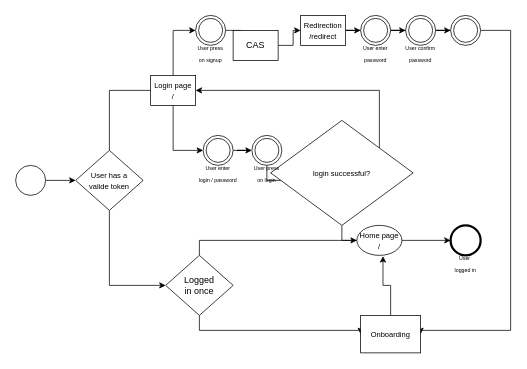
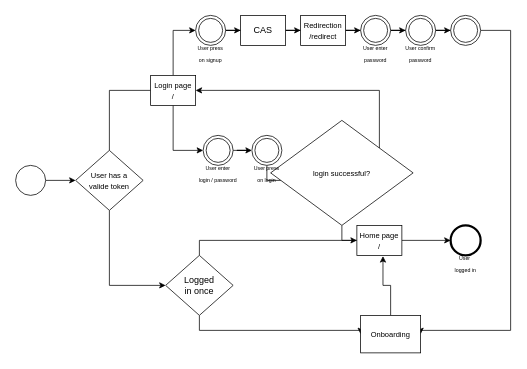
  <mxCell id="0" />
  <mxCell id="1" parent="0" />
  <mxCell id="2" value="" style="edgeStyle=orthogonalEdgeStyle;rounded=0;orthogonalLoop=1;jettySize=auto;html=1;" edge="1" parent="1" source="3" target="6"><mxGeometry relative="1" as="geometry" /></mxCell>
  <mxCell id="3" value="" style="ellipse;whiteSpace=wrap;html=1;aspect=fixed;" vertex="1" parent="1"><mxGeometry x="20" y="220" width="40" height="40" as="geometry" /></mxCell>
  <mxCell id="4" style="edgeStyle=orthogonalEdgeStyle;rounded=0;orthogonalLoop=1;jettySize=auto;html=1;entryX=0;entryY=0.5;entryDx=0;entryDy=0;endArrow=none;" edge="1" parent="1" source="6" target="9"><mxGeometry relative="1" as="geometry"><mxPoint x="180" y="120" as="targetPoint" /><Array as="points"><mxPoint x="145" y="120" /></Array></mxGeometry></mxCell>
  <mxCell id="5" style="edgeStyle=orthogonalEdgeStyle;rounded=0;orthogonalLoop=1;jettySize=auto;html=1;entryX=0;entryY=0.5;entryDx=0;entryDy=0;" edge="1" parent="1" source="6" target="31"><mxGeometry relative="1" as="geometry"><mxPoint x="145" y="380" as="targetPoint" /><Array as="points"><mxPoint x="145" y="380" /></Array></mxGeometry></mxCell>
  <mxCell id="6" value="&lt;font style=&quot;font-size: 10px&quot;&gt;User has a &lt;br&gt;valide token&lt;/font&gt;" style="rhombus;whiteSpace=wrap;html=1;" vertex="1" parent="1"><mxGeometry x="100" y="200" width="90" height="80" as="geometry" /></mxCell>
  <mxCell id="7" style="edgeStyle=orthogonalEdgeStyle;rounded=0;orthogonalLoop=1;jettySize=auto;html=1;entryX=0;entryY=0.5;entryDx=0;entryDy=0;" edge="1" parent="1" source="9" target="11"><mxGeometry relative="1" as="geometry"><Array as="points"><mxPoint x="230" y="40" /></Array></mxGeometry></mxCell>
  <mxCell id="8" style="edgeStyle=orthogonalEdgeStyle;rounded=0;orthogonalLoop=1;jettySize=auto;html=1;entryX=0;entryY=0.5;entryDx=0;entryDy=0;" edge="1" parent="1" source="9" target="25"><mxGeometry relative="1" as="geometry"><Array as="points"><mxPoint x="230" y="200" /></Array></mxGeometry></mxCell>
  <mxCell id="9" value="&lt;font style=&quot;font-size: 10px&quot;&gt;Login page&lt;br&gt;/&lt;/font&gt;" style="rounded=0;whiteSpace=wrap;html=1;" vertex="1" parent="1"><mxGeometry x="200" y="100" width="60" height="40" as="geometry" /></mxCell>
  <mxCell id="10" style="edgeStyle=orthogonalEdgeStyle;rounded=0;orthogonalLoop=1;jettySize=auto;html=1;entryX=0;entryY=0.5;entryDx=0;entryDy=0;" edge="1" parent="1" source="11" target="13"><mxGeometry relative="1" as="geometry" /></mxCell>
  <mxCell id="11" value="" style="ellipse;shape=doubleEllipse;whiteSpace=wrap;html=1;aspect=fixed;" vertex="1" parent="1"><mxGeometry x="260" y="20" width="40" height="40" as="geometry" /></mxCell>
  <mxCell id="12" style="edgeStyle=orthogonalEdgeStyle;rounded=0;orthogonalLoop=1;jettySize=auto;html=1;entryX=0;entryY=0.5;entryDx=0;entryDy=0;" edge="1" parent="1" source="13" target="15"><mxGeometry relative="1" as="geometry" /></mxCell>
- <mxCell id="13" value="&lt;font style=&quot;font-size: 12px&quot;&gt;CAS&lt;/font&gt;" style="rounded=0;whiteSpace=wrap;html=1;" vertex="1" parent="1"><mxGeometry x="310" y="40" width="60" height="40" as="geometry" /></mxCell>
+ <mxCell id="13" value="&lt;font style=&quot;font-size: 12px&quot;&gt;CAS&lt;/font&gt;" style="rounded=0;whiteSpace=wrap;html=1;" vertex="1" parent="1"><mxGeometry x="320" y="20" width="60" height="40" as="geometry" /></mxCell>
  <mxCell id="14" style="edgeStyle=orthogonalEdgeStyle;rounded=0;orthogonalLoop=1;jettySize=auto;html=1;entryX=0;entryY=0.5;entryDx=0;entryDy=0;" edge="1" parent="1" source="15" target="17"><mxGeometry relative="1" as="geometry" /></mxCell>
  <mxCell id="15" value="&lt;font style=&quot;font-size: 10px&quot;&gt;Redirection&lt;br&gt;/redirect&lt;/font&gt;" style="rounded=0;whiteSpace=wrap;html=1;" vertex="1" parent="1"><mxGeometry x="400" y="20" width="60" height="40" as="geometry" /></mxCell>
  <mxCell id="16" style="edgeStyle=orthogonalEdgeStyle;rounded=0;orthogonalLoop=1;jettySize=auto;html=1;entryX=0;entryY=0.5;entryDx=0;entryDy=0;" edge="1" parent="1" source="17" target="19"><mxGeometry relative="1" as="geometry" /></mxCell>
  <mxCell id="17" value="" style="ellipse;shape=doubleEllipse;whiteSpace=wrap;html=1;aspect=fixed;" vertex="1" parent="1"><mxGeometry x="480" y="20" width="40" height="40" as="geometry" /></mxCell>
  <mxCell id="18" style="edgeStyle=orthogonalEdgeStyle;rounded=0;orthogonalLoop=1;jettySize=auto;html=1;" edge="1" parent="1" source="19" target="21"><mxGeometry relative="1" as="geometry" /></mxCell>
  <mxCell id="19" value="" style="ellipse;shape=doubleEllipse;whiteSpace=wrap;html=1;aspect=fixed;" vertex="1" parent="1"><mxGeometry x="540" y="20" width="40" height="40" as="geometry" /></mxCell>
  <mxCell id="20" style="edgeStyle=orthogonalEdgeStyle;rounded=0;orthogonalLoop=1;jettySize=auto;html=1;entryX=1;entryY=0.5;entryDx=0;entryDy=0;" edge="1" parent="1" source="21" target="35"><mxGeometry relative="1" as="geometry"><mxPoint x="700" y="430" as="targetPoint" /><Array as="points"><mxPoint x="680" y="40" /><mxPoint x="680" y="440" /></Array></mxGeometry></mxCell>
  <mxCell id="21" value="" style="ellipse;shape=doubleEllipse;whiteSpace=wrap;html=1;aspect=fixed;" vertex="1" parent="1"><mxGeometry x="600" y="20" width="40" height="40" as="geometry" /></mxCell>
  <mxCell id="22" style="edgeStyle=orthogonalEdgeStyle;rounded=0;orthogonalLoop=1;jettySize=auto;html=1;entryX=0;entryY=0.5;entryDx=0;entryDy=0;" edge="1" parent="1" source="23" target="28"><mxGeometry relative="1" as="geometry" /></mxCell>
  <mxCell id="23" value="" style="ellipse;shape=doubleEllipse;whiteSpace=wrap;html=1;aspect=fixed;" vertex="1" parent="1"><mxGeometry x="335" y="180" width="40" height="40" as="geometry" /></mxCell>
  <mxCell id="24" style="edgeStyle=orthogonalEdgeStyle;rounded=0;orthogonalLoop=1;jettySize=auto;html=1;entryX=0;entryY=0.5;entryDx=0;entryDy=0;" edge="1" parent="1" source="25" target="23"><mxGeometry relative="1" as="geometry"><mxPoint x="320" y="200" as="targetPoint" /></mxGeometry></mxCell>
  <mxCell id="25" value="" style="ellipse;shape=doubleEllipse;whiteSpace=wrap;html=1;aspect=fixed;" vertex="1" parent="1"><mxGeometry x="270" y="180" width="40" height="40" as="geometry" /></mxCell>
  <mxCell id="26" style="edgeStyle=orthogonalEdgeStyle;rounded=0;orthogonalLoop=1;jettySize=auto;html=1;entryX=1;entryY=0.5;entryDx=0;entryDy=0;" edge="1" parent="1" source="28" target="9"><mxGeometry relative="1" as="geometry"><Array as="points"><mxPoint x="505" y="120" /></Array></mxGeometry></mxCell>
  <mxCell id="27" style="edgeStyle=orthogonalEdgeStyle;rounded=0;orthogonalLoop=1;jettySize=auto;html=1;entryX=0.5;entryY=0;entryDx=0;entryDy=0;" edge="1" parent="1" source="28" target="33"><mxGeometry relative="1" as="geometry" /></mxCell>
  <mxCell id="28" value="&lt;font style=&quot;font-size: 10px&quot;&gt;login successful?&lt;/font&gt;" style="rhombus;whiteSpace=wrap;html=1;" vertex="1" parent="1"><mxGeometry x="360" y="160" width="190" height="140" as="geometry" /></mxCell>
  <mxCell id="29" style="edgeStyle=orthogonalEdgeStyle;rounded=0;orthogonalLoop=1;jettySize=auto;html=1;entryX=0;entryY=0.5;entryDx=0;entryDy=0;" edge="1" parent="1" source="31" target="33"><mxGeometry relative="1" as="geometry"><mxPoint x="265" y="320" as="targetPoint" /><Array as="points"><mxPoint x="265" y="320" /></Array></mxGeometry></mxCell>
  <mxCell id="30" style="edgeStyle=orthogonalEdgeStyle;rounded=0;orthogonalLoop=1;jettySize=auto;html=1;entryX=0;entryY=0.5;entryDx=0;entryDy=0;" edge="1" parent="1" source="31" target="35"><mxGeometry relative="1" as="geometry"><mxPoint x="265" y="440" as="targetPoint" /><Array as="points"><mxPoint x="265" y="440" /></Array></mxGeometry></mxCell>
  <mxCell id="31" value="&lt;font style=&quot;font-size: 12px&quot;&gt;Logged &lt;br&gt;in once&lt;/font&gt;" style="rhombus;whiteSpace=wrap;html=1;" vertex="1" parent="1"><mxGeometry x="220" y="340" width="90" height="80" as="geometry" /></mxCell>
  <mxCell id="32" style="edgeStyle=orthogonalEdgeStyle;rounded=0;orthogonalLoop=1;jettySize=auto;html=1;entryX=0;entryY=0.5;entryDx=0;entryDy=0;" edge="1" parent="1" source="33" target="36"><mxGeometry relative="1" as="geometry" /></mxCell>
- <mxCell id="33" value="&lt;font style=&quot;font-size: 10px&quot;&gt;Home page&lt;br&gt;/&lt;/font&gt;" style="ellipse;whiteSpace=wrap;html=1;" vertex="1" parent="1"><mxGeometry x="475" y="300" width="60" height="40" as="geometry" /></mxCell>
+ <mxCell id="33" value="&lt;font style=&quot;font-size: 10px&quot;&gt;Home page&lt;br&gt;/&lt;/font&gt;" style="rounded=0;whiteSpace=wrap;html=1;" vertex="1" parent="1"><mxGeometry x="475" y="300" width="60" height="40" as="geometry" /></mxCell>
  <mxCell id="34" style="edgeStyle=orthogonalEdgeStyle;rounded=0;orthogonalLoop=1;jettySize=auto;html=1;entryX=0.58;entryY=1.025;entryDx=0;entryDy=0;entryPerimeter=0;" edge="1" parent="1" source="35" target="33"><mxGeometry relative="1" as="geometry" /></mxCell>
  <mxCell id="35" value="&lt;font style=&quot;font-size: 10px&quot;&gt;Onboarding&lt;/font&gt;" style="rounded=0;whiteSpace=wrap;html=1;" vertex="1" parent="1"><mxGeometry x="480" y="420" width="80" height="50" as="geometry" /></mxCell>
  <mxCell id="36" value="" style="shape=mxgraph.bpmn.shape;html=1;verticalLabelPosition=bottom;labelBackgroundColor=#ffffff;verticalAlign=top;align=center;perimeter=ellipsePerimeter;outlineConnect=0;outline=end;symbol=general;" vertex="1" parent="1"><mxGeometry x="600" y="300" width="40" height="40" as="geometry" /></mxCell>
  <mxCell id="37" value="&lt;font style=&quot;font-size: 7px&quot;&gt;User press on signup&lt;/font&gt;" style="text;html=1;strokeColor=none;fillColor=none;align=center;verticalAlign=middle;whiteSpace=wrap;rounded=0;" vertex="1" parent="1"><mxGeometry x="260" y="60" width="40" height="20" as="geometry" /></mxCell>
  <mxCell id="38" value="&lt;font style=&quot;font-size: 7px&quot;&gt;User enter&lt;br&gt;password&lt;br&gt;&lt;/font&gt;" style="text;html=1;strokeColor=none;fillColor=none;align=center;verticalAlign=middle;whiteSpace=wrap;rounded=0;" vertex="1" parent="1"><mxGeometry x="480" y="65" width="40" height="10" as="geometry" /></mxCell>
  <mxCell id="39" value="&lt;font style=&quot;font-size: 7px&quot;&gt;User confirm&lt;br&gt;password&lt;br&gt;&lt;/font&gt;" style="text;html=1;strokeColor=none;fillColor=none;align=center;verticalAlign=middle;whiteSpace=wrap;rounded=0;" vertex="1" parent="1"><mxGeometry x="535" y="60" width="50" height="20" as="geometry" /></mxCell>
  <mxCell id="40" value="&lt;font style=&quot;font-size: 7px&quot;&gt;User enter&lt;br&gt;login / password&lt;br&gt;&lt;/font&gt;" style="text;html=1;strokeColor=none;fillColor=none;align=center;verticalAlign=middle;whiteSpace=wrap;rounded=0;" vertex="1" parent="1"><mxGeometry x="260" y="220" width="60" height="20" as="geometry" /></mxCell>
  <mxCell id="41" value="&lt;font style=&quot;font-size: 7px&quot;&gt;User press on login&lt;/font&gt;&lt;span style=&quot;color: rgba(0 , 0 , 0 , 0) ; font-family: monospace ; font-size: 0px&quot;&gt;%3CmxGraphModel%3E%3Croot%3E%3CmxCell%20id%3D%220%22%2F%3E%3CmxCell%20id%3D%221%22%20parent%3D%220%22%2F%3E%3CmxCell%20id%3D%222%22%20value%3D%22%26lt%3Bfont%20style%3D%26quot%3Bfont-size%3A%207px%26quot%3B%26gt%3BUser%20press%20on%20signup%26lt%3B%2Ffont%26gt%3B%22%20style%3D%22text%3Bhtml%3D1%3BstrokeColor%3Dnone%3BfillColor%3Dnone%3Balign%3Dcenter%3BverticalAlign%3Dmiddle%3BwhiteSpace%3Dwrap%3Brounded%3D0%3B%22%20vertex%3D%221%22%20parent%3D%221%22%3E%3CmxGeometry%20x%3D%22260%22%20y%3D%22120%22%20width%3D%2240%22%20height%3D%2220%22%20as%3D%22geometry%22%2F%3E%3C%2FmxCell%3E%3C%2Froot%3E%3C%2FmxGraphModel%3E&lt;/span&gt;" style="text;html=1;strokeColor=none;fillColor=none;align=center;verticalAlign=middle;whiteSpace=wrap;rounded=0;" vertex="1" parent="1"><mxGeometry x="335" y="220" width="40" height="20" as="geometry" /></mxCell>
  <mxCell id="42" value="&lt;font style=&quot;font-size: 7px&quot;&gt;User&amp;nbsp;&lt;br&gt;logged in&lt;br&gt;&lt;/font&gt;" style="text;html=1;strokeColor=none;fillColor=none;align=center;verticalAlign=middle;whiteSpace=wrap;rounded=0;" vertex="1" parent="1"><mxGeometry x="600" y="340" width="40" height="20" as="geometry" /></mxCell>
